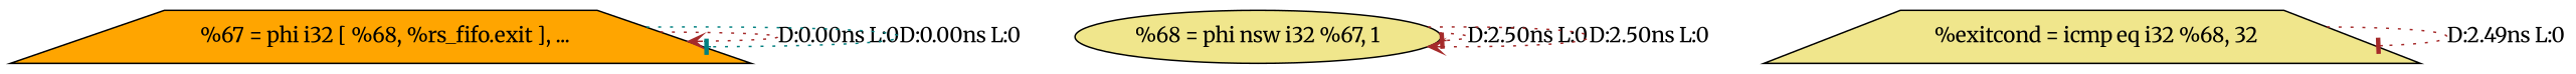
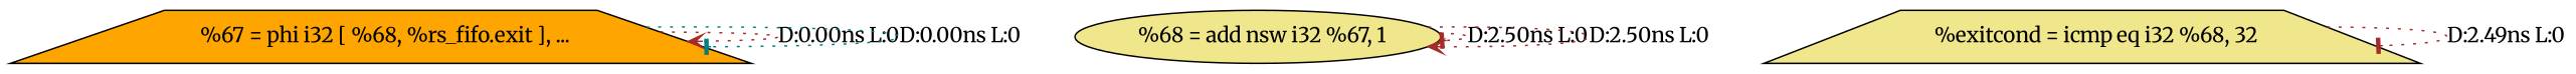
  digraph {
    fontname=Merriweather
    node [fillcolor=khaki fontname=Merriweather shape=trapezium style=filled]
    edge [arrowhead=tee color=brown fontname=Merriweather style=dotted]
    n1 [fillcolor=orange label="  %67 = phi i32 [ %68, %rs_fifo.exit ], ..."]
-   n2 [label="%68 = phi nsw i32 %67, 1" shape=ellipse]
+   n2 [label="  %68 = add nsw i32 %67, 1" shape=ellipse]
    n3 [label="  %exitcond = icmp eq i32 %68, 32"]
    n1 -> n1 [arrowhead=vee label="D:0.00ns L:0"]
    n1 -> n1 [color=teal label="D:0.00ns L:0"]
    n2 -> n2 [label="D:2.50ns L:0"]
    n2 -> n2 [arrowhead=vee label="D:2.50ns L:0"]
    n3 -> n3 [label="D:2.49ns L:0"]
  }
